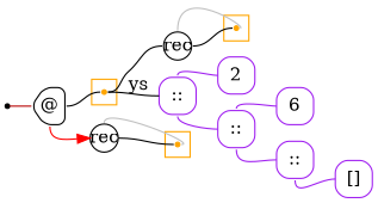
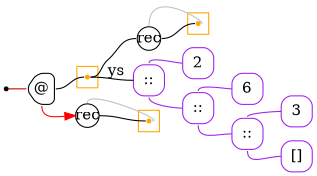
  digraph {
    labeldistance=0
    nodesep=.175
    rankdir=LR
    ranksep=.175
    node [color=purple fixedsize=true orientation=90 shape=square style=rounded]
    edge [arrowhead=none arrowtail=none color=purple headport=w tailport=e]
    ndcluster_nd366 [color=orange shape=point style=""]
    ndcluster_nd50 [color=orange shape=point style=""]
    ndcluster_nd99 [color=orange shape=point style=""]
    nd1 [shape=point color="" orientation="" style=""]
    n5 [color="#000000" height=.4 label="@" shape=house width=.4]
    n6 [color="#000000" height=.3 label=rec shape=circle width=.3 orientation=""]
    n7 [height=.4 label=2 width=.4]
    n8 [height=.4 label=6 width=.4]
+   n9 [height=.4 label=3 width=.4]
    n10 [height=.4 label="[]" width=.4]
    n11 [height=.4 label="::" width=.4]
    n12 [height=.4 label="::" width=.4]
    n13 [height=.4 label="::" width=.4]
    n14 [color="#000000" height=.3 label=rec shape=circle width=.3 orientation=""]
    subgraph cluster_1 {
      color=orange
      style=fill
      ndcluster_nd366
    }
    subgraph cluster_2 {
      color=orange
      style=fill
      ndcluster_nd50
    }
    subgraph cluster_3 {
      color=orange
      style=fill
      ndcluster_nd99
    }
    ndcluster_nd50 -> n6 [color=black]
    ndcluster_nd50 -> n13 [label=ys color=""]
    nd1 -> n5 [color="#b70000"]
    n5 -> ndcluster_nd50 [color=""]
    n5 -> n14 [arrowhead=normal color=red tailport=s]
    n6 -> ndcluster_nd366 [color=grey dir=back headport=e tailport=n]
    n6 -> ndcluster_nd366 [color=""]
+   n11 -> n9 [tailport=n]
    n11 -> n10 [tailport=s]
    n12 -> n8 [tailport=n]
    n12 -> n11 [tailport=s]
    n13 -> n7 [tailport=n]
    n13 -> n12 [tailport=s]
    n14 -> ndcluster_nd99 [color=grey dir=back headport=e tailport=n]
    n14 -> ndcluster_nd99 [color=""]
  }
